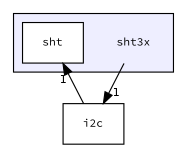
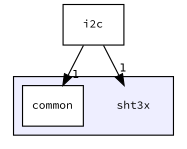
  digraph {
    compound=true
    fontname="Source Code Pro"
    node [fontname="Source Code Pro" fontsize=10 shape=box]
    edge [fontname="Source Code Pro" headlabel=1 labeldistance=1.5 labelfontname=Helvetica labelfontsize=10]
    n1 [label=sht3x shape=plaintext]
-   n2 [fillcolor=white label=sht style=filled]
+   n2 [fillcolor=white label=common style=filled]
    n3 [label=i2c]
    subgraph cluster_1 {
      bgcolor="#eeeeff"
      pencolor=black
      n1
      n2
    }
-   n1 -> n3
+   n3 -> n1
    n3 -> n2
  }
